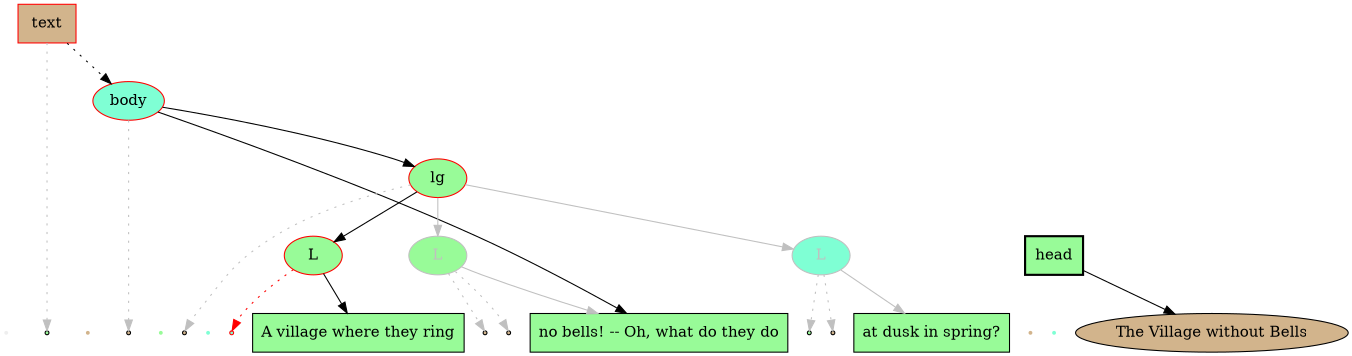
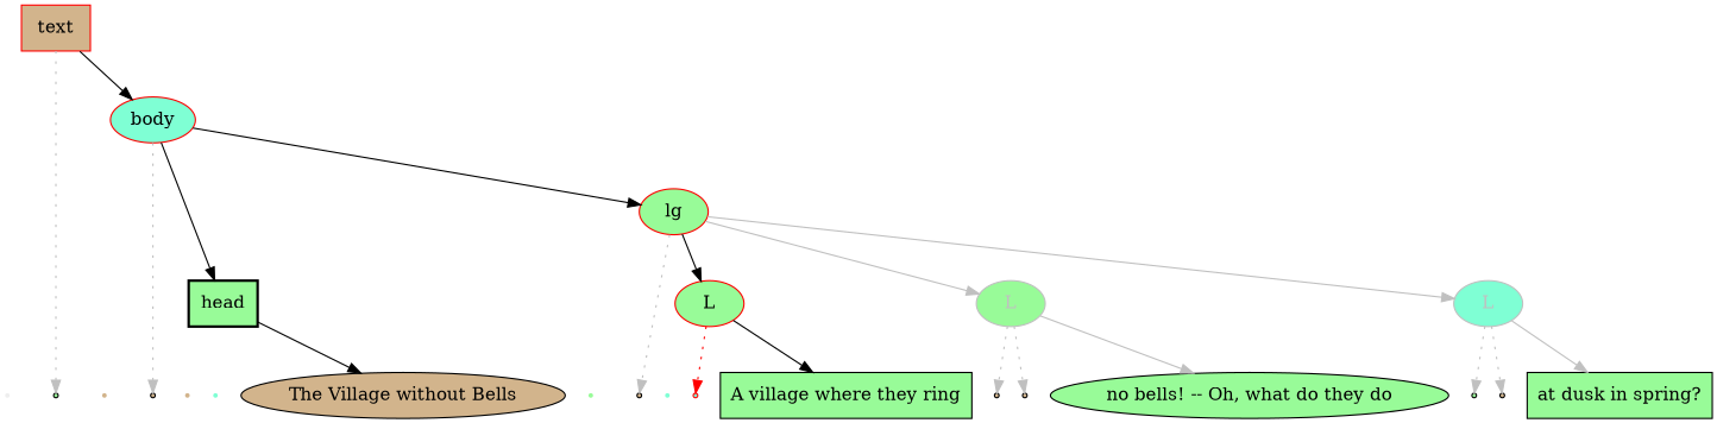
  digraph {
    node [color=black fillcolor=palegreen ordering=out shape=point style=filled]
    edge [color=gray]
    n1 [color=transparent fillcolor="#EEEEEE" label="t\n(" style=invisible]
    n2 [color=transparent fillcolor=tan label="b\n("]
    n3 [color=transparent fillcolor=tan label="h\n("]
    n4 [color=transparent fillcolor=aquamarine label="h\n)"]
    n5 [color=transparent label="lg\n("]
    n6 [color=transparent fillcolor=aquamarine label="l\n("]
    n7 [color=red fillcolor=aquamarine label="l\n)"]
    n8 [fillcolor=tan label="l\n("]
    n9 [fillcolor=tan label="l\n)"]
    n10 [label="l\n("]
    n11 [fillcolor=tan label="l\n)"]
    n12 [fillcolor=tan label="lg\n)"]
    n13 [fillcolor=tan label="b\n)"]
    n14 [label="t\nend"]
    n15 [fillcolor=tan label="The Village without Bells" shape=ellipse style="solid,filled"]
    n16 [label="A village where they ring" shape=box style="solid,filled"]
-   n17 [label="no bells! -- Oh, what do they do" shape=box style="solid,filled"]
+   n17 [label="no bells! -- Oh, what do they do" shape=ellipse style="solid,filled"]
    n18 [label="at dusk in spring?" shape=box style="solid,filled"]
    text [color=red fillcolor=tan fontcolor=black shape=box]
    body [color=red fillcolor=aquamarine fontcolor=black shape=oval]
    head [fontcolor=black shape=box style="bold,filled"]
    lg [color=red fontcolor=black shape=oval]
    n23 [color=red fontcolor=black label=L shape=oval]
    n24 [color=gray fontcolor=gray label=L shape=oval]
    n25 [color=gray fillcolor=aquamarine fontcolor=gray label=L shape=oval]
    subgraph sub_1 {
      rank=same
      n1
      n2
      n3
      n4
      n5
      n6
      n7
      n8
      n9
      n10
      n11
      n12
      n13
      n14
      n15
      n16
      n17
      n18
    }
    text -> n1 [arrowhead=none color=red style=invisible]
    text -> n14 [style=dotted]
-   text -> body [color=black style=dotted]
+   text -> body [color=black]
    body -> n2 [arrowhead=none color=red style=invisible]
    body -> n13 [style=dotted]
-   body -> n17 [color=black]
+   body -> head [color=black]
    body -> lg [color=black]
    head -> n3 [arrowhead=none color=red style=invisible]
    head -> n4 [arrowhead=none color=red style=invisible]
    head -> n15 [color=black]
    lg -> n5 [arrowhead=none color=red style=invisible]
    lg -> n12 [style=dotted]
    lg -> n23 [color=black]
    lg -> n24
    lg -> n25
    n23 -> n6 [arrowhead=none color=red style=invisible]
    n23 -> n7 [color=red style=dotted]
    n23 -> n16 [color=black]
    n24 -> n8 [style=dotted]
    n24 -> n9 [style=dotted]
    n24 -> n17
    n25 -> n10 [style=dotted]
    n25 -> n11 [style=dotted]
    n25 -> n18
  }
